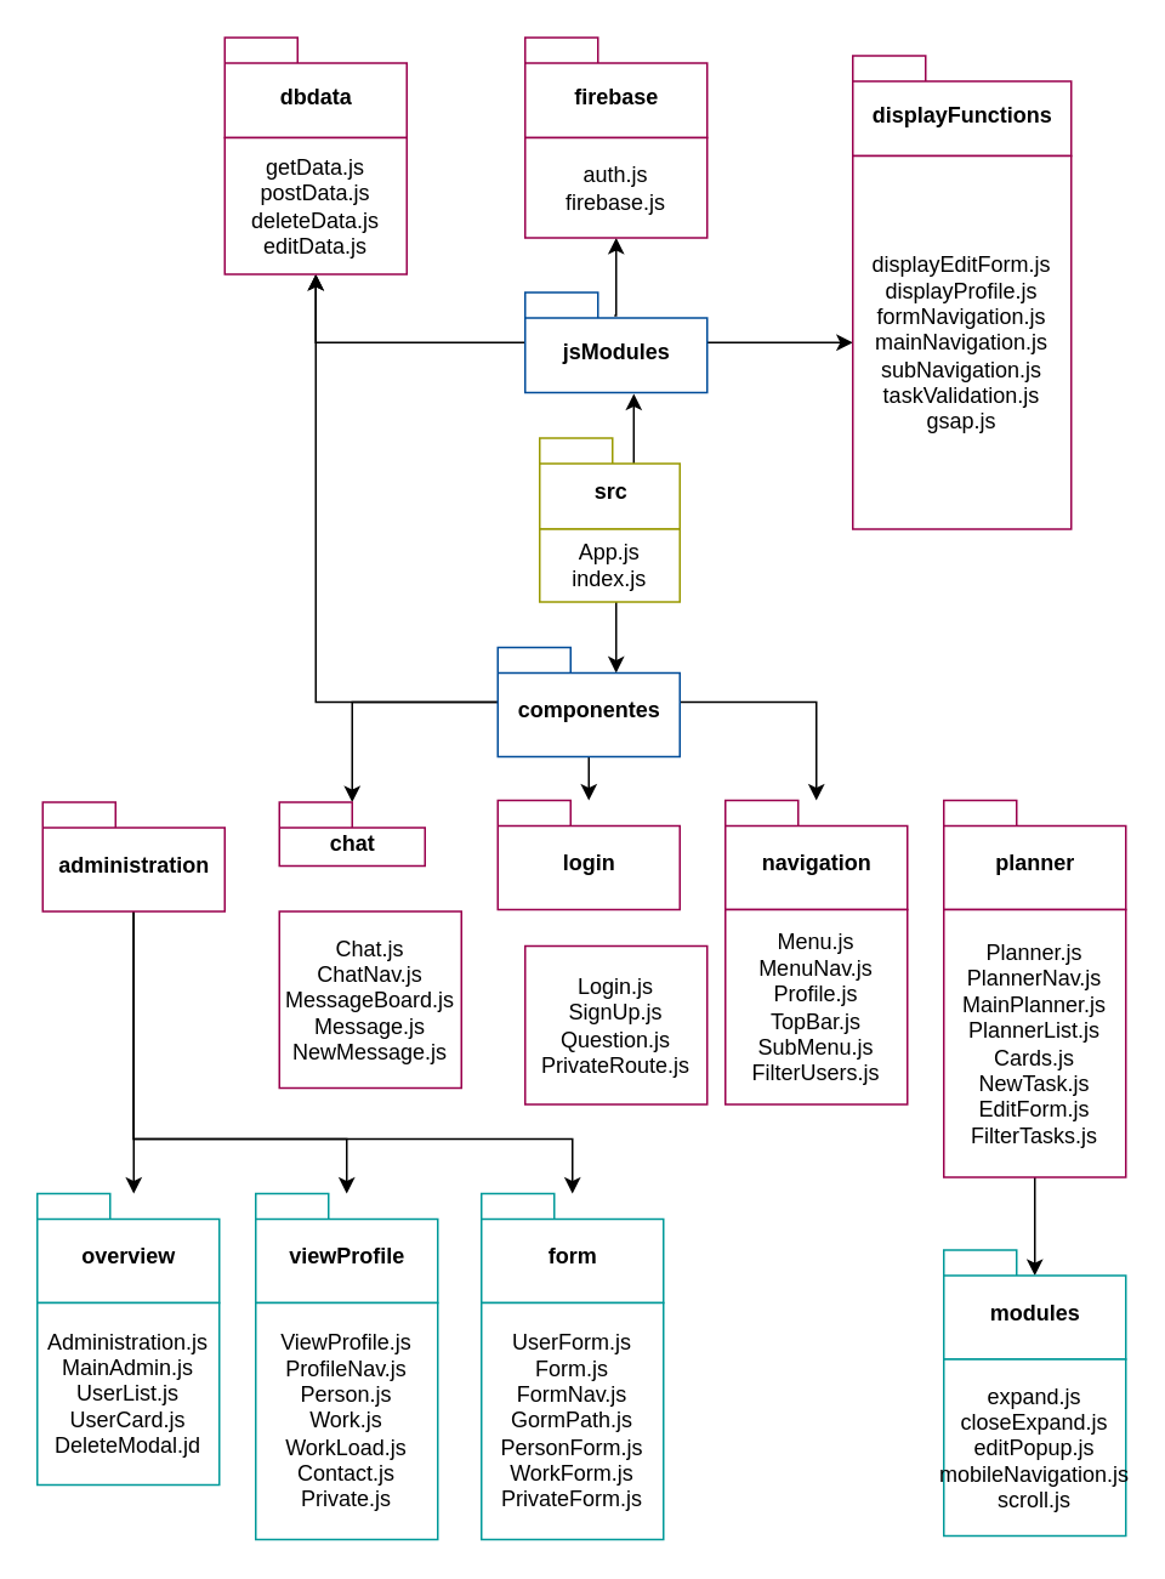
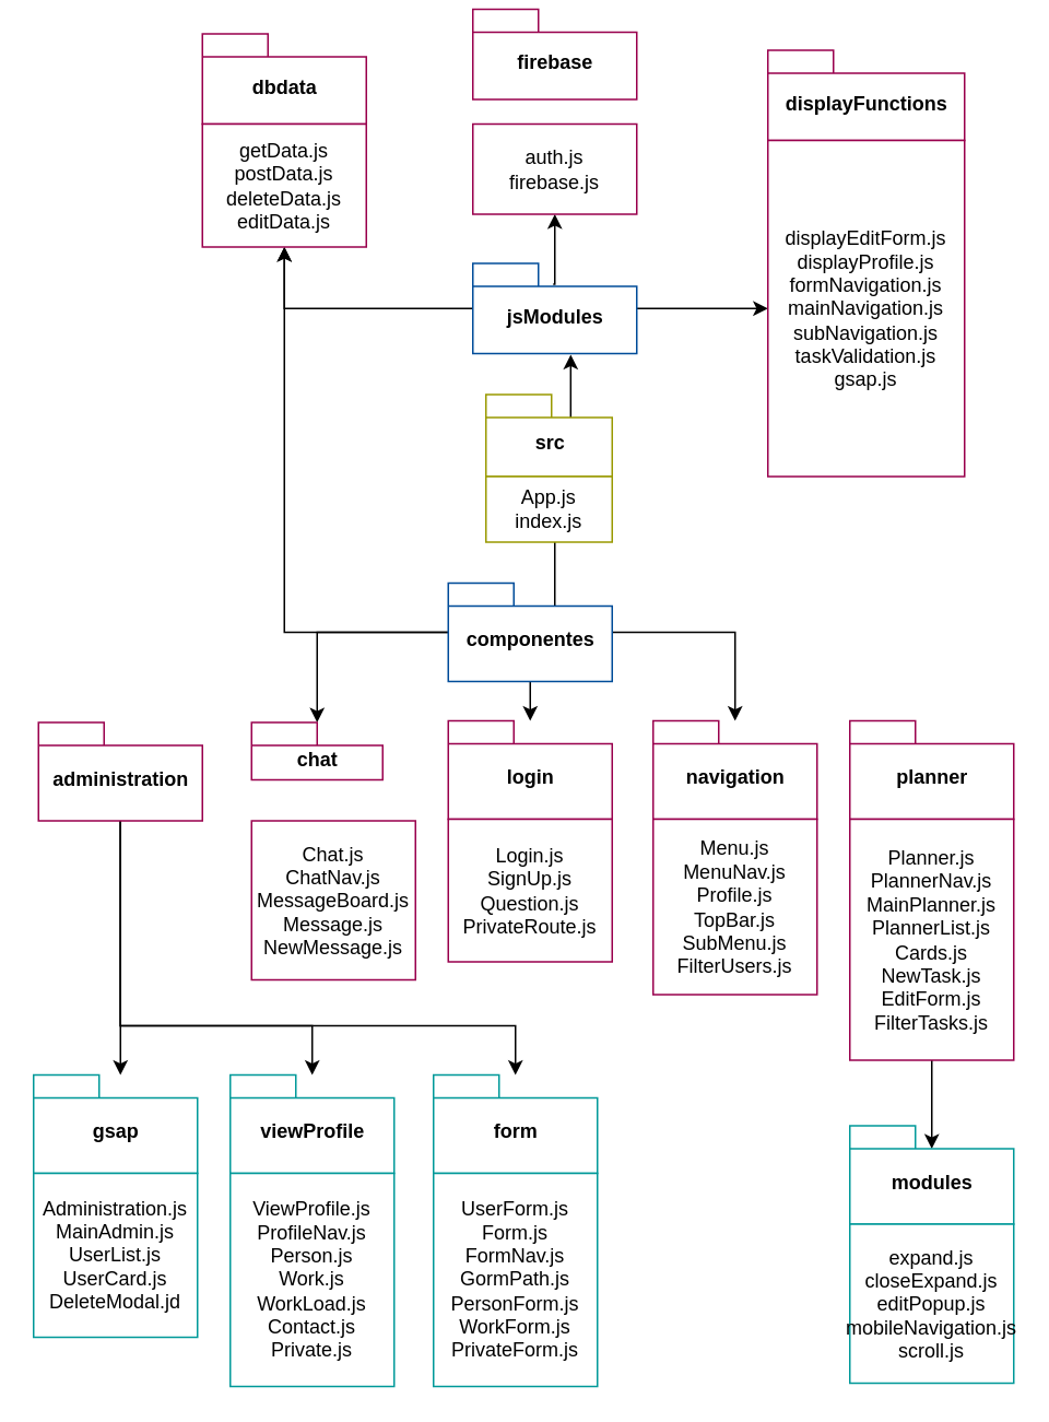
  <mxCell id="0" />
  <mxCell id="1" parent="0" />
  <mxCell id="2" style="edgeStyle=orthogonalEdgeStyle;rounded=0;orthogonalLoop=1;jettySize=auto;html=1;exitX=0.675;exitY=0.3;exitDx=0;exitDy=0;exitPerimeter=0;entryX=0.597;entryY=1.012;entryDx=0;entryDy=0;entryPerimeter=0;" edge="1" parent="1" source="4" target="8"><mxGeometry relative="1" as="geometry"><mxPoint x="338" y="215" as="targetPoint" /><Array as="points"><mxPoint x="348" y="216" /></Array></mxGeometry></mxCell>
- <mxCell id="3" style="edgeStyle=orthogonalEdgeStyle;rounded=0;orthogonalLoop=1;jettySize=auto;html=1;entryX=0.65;entryY=0.233;entryDx=0;entryDy=0;entryPerimeter=0;" edge="1" parent="1" source="4" target="13"><mxGeometry relative="1" as="geometry" /></mxCell>
+ <mxCell id="3" style="edgeStyle=orthogonalEdgeStyle;rounded=0;orthogonalLoop=1;jettySize=auto;html=1;entryX=0.65;entryY=0.233;entryDx=0;entryDy=0;entryPerimeter=0;endArrow=none;" edge="1" parent="1" source="4" target="13"><mxGeometry relative="1" as="geometry" /></mxCell>
  <mxCell id="4" value="src" style="shape=folder;fontStyle=1;spacingTop=10;tabWidth=40;tabHeight=14;tabPosition=left;html=1;strokeColor=#999900;" vertex="1" parent="1"><mxGeometry x="296" y="240" width="77" height="50" as="geometry" /></mxCell>
  <mxCell id="5" style="edgeStyle=orthogonalEdgeStyle;rounded=0;orthogonalLoop=1;jettySize=auto;html=1;entryX=0.5;entryY=1;entryDx=0;entryDy=0;" edge="1" parent="1" source="8" target="25"><mxGeometry relative="1" as="geometry" /></mxCell>
  <mxCell id="6" style="edgeStyle=orthogonalEdgeStyle;rounded=0;orthogonalLoop=1;jettySize=auto;html=1;entryX=0.5;entryY=1;entryDx=0;entryDy=0;exitX=0.49;exitY=0.23;exitDx=0;exitDy=0;exitPerimeter=0;" edge="1" parent="1" source="8" target="23"><mxGeometry relative="1" as="geometry"><Array as="points"><mxPoint x="338" y="173" /></Array></mxGeometry></mxCell>
  <mxCell id="7" style="edgeStyle=orthogonalEdgeStyle;rounded=0;orthogonalLoop=1;jettySize=auto;html=1;entryX=0;entryY=0.5;entryDx=0;entryDy=0;" edge="1" parent="1" source="8" target="21"><mxGeometry relative="1" as="geometry" /></mxCell>
  <mxCell id="8" value="jsModules" style="shape=folder;fontStyle=1;spacingTop=10;tabWidth=40;tabHeight=14;tabPosition=left;html=1;strokeColor=#004C99;" vertex="1" parent="1"><mxGeometry x="288" y="160" width="100" height="55" as="geometry" /></mxCell>
  <mxCell id="9" style="edgeStyle=orthogonalEdgeStyle;rounded=0;orthogonalLoop=1;jettySize=auto;html=1;" edge="1" parent="1" source="13" target="26"><mxGeometry relative="1" as="geometry" /></mxCell>
  <mxCell id="10" style="edgeStyle=orthogonalEdgeStyle;rounded=0;orthogonalLoop=1;jettySize=auto;html=1;" edge="1" parent="1" source="13" target="28"><mxGeometry relative="1" as="geometry" /></mxCell>
  <mxCell id="11" style="edgeStyle=orthogonalEdgeStyle;rounded=0;orthogonalLoop=1;jettySize=auto;html=1;" edge="1" parent="1" source="13" target="30"><mxGeometry relative="1" as="geometry" /></mxCell>
  <mxCell id="12" style="edgeStyle=orthogonalEdgeStyle;rounded=0;orthogonalLoop=1;jettySize=auto;html=1;" edge="1" parent="1" source="13" target="25"><mxGeometry relative="1" as="geometry" /></mxCell>
  <mxCell id="13" value="componentes" style="shape=folder;fontStyle=1;spacingTop=10;tabWidth=40;tabHeight=14;tabPosition=left;html=1;strokeColor=#004C99;" vertex="1" parent="1"><mxGeometry x="273" y="355" width="100" height="60" as="geometry" /></mxCell>
  <mxCell id="14" style="edgeStyle=orthogonalEdgeStyle;rounded=0;orthogonalLoop=1;jettySize=auto;html=1;" edge="1" parent="1" source="17"><mxGeometry relative="1" as="geometry"><mxPoint x="73" y="655" as="targetPoint" /></mxGeometry></mxCell>
  <mxCell id="15" style="edgeStyle=orthogonalEdgeStyle;rounded=0;orthogonalLoop=1;jettySize=auto;html=1;" edge="1" parent="1" source="17" target="36"><mxGeometry relative="1" as="geometry"><Array as="points"><mxPoint x="73" y="625" /><mxPoint x="190" y="625" /></Array></mxGeometry></mxCell>
  <mxCell id="16" style="edgeStyle=orthogonalEdgeStyle;rounded=0;orthogonalLoop=1;jettySize=auto;html=1;" edge="1" parent="1" source="17" target="38"><mxGeometry relative="1" as="geometry"><Array as="points"><mxPoint x="73" y="625" /><mxPoint x="314" y="625" /></Array></mxGeometry></mxCell>
  <mxCell id="17" value="administration" style="shape=folder;fontStyle=1;spacingTop=10;tabWidth=40;tabHeight=14;tabPosition=left;html=1;strokeColor=#99004D;" vertex="1" parent="1"><mxGeometry x="23" y="440" width="100" height="60" as="geometry" /></mxCell>
  <mxCell id="18" style="edgeStyle=orthogonalEdgeStyle;rounded=0;orthogonalLoop=1;jettySize=auto;html=1;" edge="1" parent="1" source="33"><mxGeometry relative="1" as="geometry"><mxPoint x="568" y="700" as="targetPoint" /><Array as="points"><mxPoint x="568" y="700" /></Array></mxGeometry></mxCell>
  <mxCell id="19" value="App.js&lt;br&gt;index.js" style="rounded=0;whiteSpace=wrap;html=1;strokeColor=#999900;" vertex="1" parent="1"><mxGeometry x="296" y="290" width="77" height="40" as="geometry" /></mxCell>
  <mxCell id="20" value="displayFunctions" style="shape=folder;fontStyle=1;spacingTop=10;tabWidth=40;tabHeight=14;tabPosition=left;html=1;strokeColor=#99004D;" vertex="1" parent="1"><mxGeometry x="468" y="30" width="120" height="55" as="geometry" /></mxCell>
  <mxCell id="21" value="displayEditForm.js&lt;br&gt;displayProfile.js&lt;br&gt;formNavigation.js&lt;br&gt;mainNavigation.js&lt;br&gt;subNavigation.js&lt;br&gt;taskValidation.js&lt;br&gt;gsap.js&lt;br&gt;" style="rounded=0;whiteSpace=wrap;html=1;strokeColor=#99004D;" vertex="1" parent="1"><mxGeometry x="468" y="85" width="120" height="205" as="geometry" /></mxCell>
- <mxCell id="22" value="firebase&lt;br&gt;" style="shape=folder;fontStyle=1;spacingTop=10;tabWidth=40;tabHeight=14;tabPosition=left;html=1;strokeColor=#99004D;" vertex="1" parent="1"><mxGeometry x="288" y="20" width="100" height="55" as="geometry" /></mxCell>
+ <mxCell id="22" value="firebase&lt;br&gt;" style="shape=folder;fontStyle=1;spacingTop=10;tabWidth=40;tabHeight=14;tabPosition=left;html=1;strokeColor=#99004D;" vertex="1" parent="1"><mxGeometry x="288" y="5" width="100" height="55" as="geometry" /></mxCell>
  <mxCell id="23" value="auth.js&lt;br&gt;firebase.js" style="rounded=0;whiteSpace=wrap;html=1;strokeColor=#99004D;" vertex="1" parent="1"><mxGeometry x="288" y="75" width="100" height="55" as="geometry" /></mxCell>
  <mxCell id="24" value="dbdata" style="shape=folder;fontStyle=1;spacingTop=10;tabWidth=40;tabHeight=14;tabPosition=left;html=1;strokeColor=#99004D;" vertex="1" parent="1"><mxGeometry x="123" y="20" width="100" height="55" as="geometry" /></mxCell>
  <mxCell id="25" value="getData.js&lt;br&gt;postData.js&lt;br&gt;deleteData.js&lt;br&gt;editData.js" style="rounded=0;whiteSpace=wrap;html=1;strokeColor=#99004D;" vertex="1" parent="1"><mxGeometry x="123" y="75" width="100" height="75" as="geometry" /></mxCell>
  <mxCell id="26" value="chat" style="shape=folder;fontStyle=1;spacingTop=10;tabWidth=40;tabHeight=14;tabPosition=left;html=1;strokeColor=#99004D;" vertex="1" parent="1"><mxGeometry x="153" y="440" width="80" height="35" as="geometry" /></mxCell>
  <mxCell id="27" value="Chat.js&lt;br&gt;ChatNav.js&lt;br&gt;MessageBoard.js&lt;br&gt;Message.js&lt;br&gt;NewMessage.js" style="rounded=0;whiteSpace=wrap;html=1;strokeColor=#99004D;" vertex="1" parent="1"><mxGeometry x="153" y="500" width="100" height="97" as="geometry" /></mxCell>
  <mxCell id="28" value="login" style="shape=folder;fontStyle=1;spacingTop=10;tabWidth=40;tabHeight=14;tabPosition=left;html=1;strokeColor=#99004D;" vertex="1" parent="1"><mxGeometry x="273" y="439" width="100" height="60" as="geometry" /></mxCell>
- <mxCell id="29" value="Login.js&lt;br&gt;SignUp.js&lt;br&gt;Question.js&lt;br&gt;PrivateRoute.js" style="rounded=0;whiteSpace=wrap;html=1;strokeColor=#99004D;" vertex="1" parent="1"><mxGeometry x="288" y="519" width="100" height="87" as="geometry" /></mxCell>
+ <mxCell id="29" value="Login.js&lt;br&gt;SignUp.js&lt;br&gt;Question.js&lt;br&gt;PrivateRoute.js" style="rounded=0;whiteSpace=wrap;html=1;strokeColor=#99004D;" vertex="1" parent="1"><mxGeometry x="273" y="499" width="100" height="87" as="geometry" /></mxCell>
  <mxCell id="30" value="navigation" style="shape=folder;fontStyle=1;spacingTop=10;tabWidth=40;tabHeight=14;tabPosition=left;html=1;strokeColor=#99004D;" vertex="1" parent="1"><mxGeometry x="398" y="439" width="100" height="60" as="geometry" /></mxCell>
  <mxCell id="31" value="Menu.js&lt;br&gt;MenuNav.js&lt;br&gt;Profile.js&lt;br&gt;TopBar.js&lt;br&gt;SubMenu.js&lt;br&gt;FilterUsers.js" style="rounded=0;whiteSpace=wrap;html=1;strokeColor=#99004D;" vertex="1" parent="1"><mxGeometry x="398" y="499" width="100" height="107" as="geometry" /></mxCell>
  <mxCell id="32" value="planner" style="shape=folder;fontStyle=1;spacingTop=10;tabWidth=40;tabHeight=14;tabPosition=left;html=1;strokeColor=#99004D;" vertex="1" parent="1"><mxGeometry x="518" y="439" width="100" height="60" as="geometry" /></mxCell>
  <mxCell id="33" value="Planner.js&lt;br&gt;PlannerNav.js&lt;br&gt;MainPlanner.js&lt;br&gt;PlannerList.js&lt;br&gt;Cards.js&lt;br&gt;NewTask.js&lt;br&gt;EditForm.js&lt;br&gt;FilterTasks.js" style="rounded=0;whiteSpace=wrap;html=1;strokeColor=#99004D;" vertex="1" parent="1"><mxGeometry x="518" y="499" width="100" height="147" as="geometry" /></mxCell>
- <mxCell id="34" value="overview" style="shape=folder;fontStyle=1;spacingTop=10;tabWidth=40;tabHeight=14;tabPosition=left;html=1;strokeColor=#009999;" vertex="1" parent="1"><mxGeometry x="20" y="655" width="100" height="60" as="geometry" /></mxCell>
+ <mxCell id="34" value="gsap" style="shape=folder;fontStyle=1;spacingTop=10;tabWidth=40;tabHeight=14;tabPosition=left;html=1;strokeColor=#009999;" vertex="1" parent="1"><mxGeometry x="20" y="655" width="100" height="60" as="geometry" /></mxCell>
  <mxCell id="35" value="Administration.js&lt;br&gt;MainAdmin.js&lt;br&gt;UserList.js&lt;br&gt;UserCard.js&lt;br&gt;DeleteModal.jd" style="rounded=0;whiteSpace=wrap;html=1;strokeColor=#009999;" vertex="1" parent="1"><mxGeometry x="20" y="715" width="100" height="100" as="geometry" /></mxCell>
  <mxCell id="36" value="viewProfile" style="shape=folder;fontStyle=1;spacingTop=10;tabWidth=40;tabHeight=14;tabPosition=left;html=1;strokeColor=#009999;" vertex="1" parent="1"><mxGeometry x="140" y="655" width="100" height="60" as="geometry" /></mxCell>
  <mxCell id="37" value="ViewProfile.js&lt;br&gt;ProfileNav.js&lt;br&gt;Person.js&lt;br&gt;Work.js&lt;br&gt;WorkLoad.js&lt;br&gt;Contact.js&lt;br&gt;Private.js" style="rounded=0;whiteSpace=wrap;html=1;strokeColor=#009999;" vertex="1" parent="1"><mxGeometry x="140" y="715" width="100" height="130" as="geometry" /></mxCell>
  <mxCell id="38" value="form" style="shape=folder;fontStyle=1;spacingTop=10;tabWidth=40;tabHeight=14;tabPosition=left;html=1;strokeColor=#009999;" vertex="1" parent="1"><mxGeometry x="264" y="655" width="100" height="60" as="geometry" /></mxCell>
  <mxCell id="39" value="UserForm.js&lt;br&gt;Form.js&lt;br&gt;FormNav.js&lt;br&gt;GormPath.js&lt;br&gt;PersonForm.js&lt;br&gt;WorkForm.js&lt;br&gt;PrivateForm.js" style="rounded=0;whiteSpace=wrap;html=1;strokeColor=#009999;" vertex="1" parent="1"><mxGeometry x="264" y="715" width="100" height="130" as="geometry" /></mxCell>
  <mxCell id="40" value="modules" style="shape=folder;fontStyle=1;spacingTop=10;tabWidth=40;tabHeight=14;tabPosition=left;html=1;strokeColor=#009999;" vertex="1" parent="1"><mxGeometry x="518" y="686" width="100" height="60" as="geometry" /></mxCell>
  <mxCell id="41" value="expand.js&lt;br&gt;closeExpand.js&lt;br&gt;editPopup.js&lt;br&gt;mobileNavigation.js&lt;br&gt;scroll.js&lt;br&gt;" style="rounded=0;whiteSpace=wrap;html=1;strokeColor=#009999;" vertex="1" parent="1"><mxGeometry x="518" y="746" width="100" height="97" as="geometry" /></mxCell>
